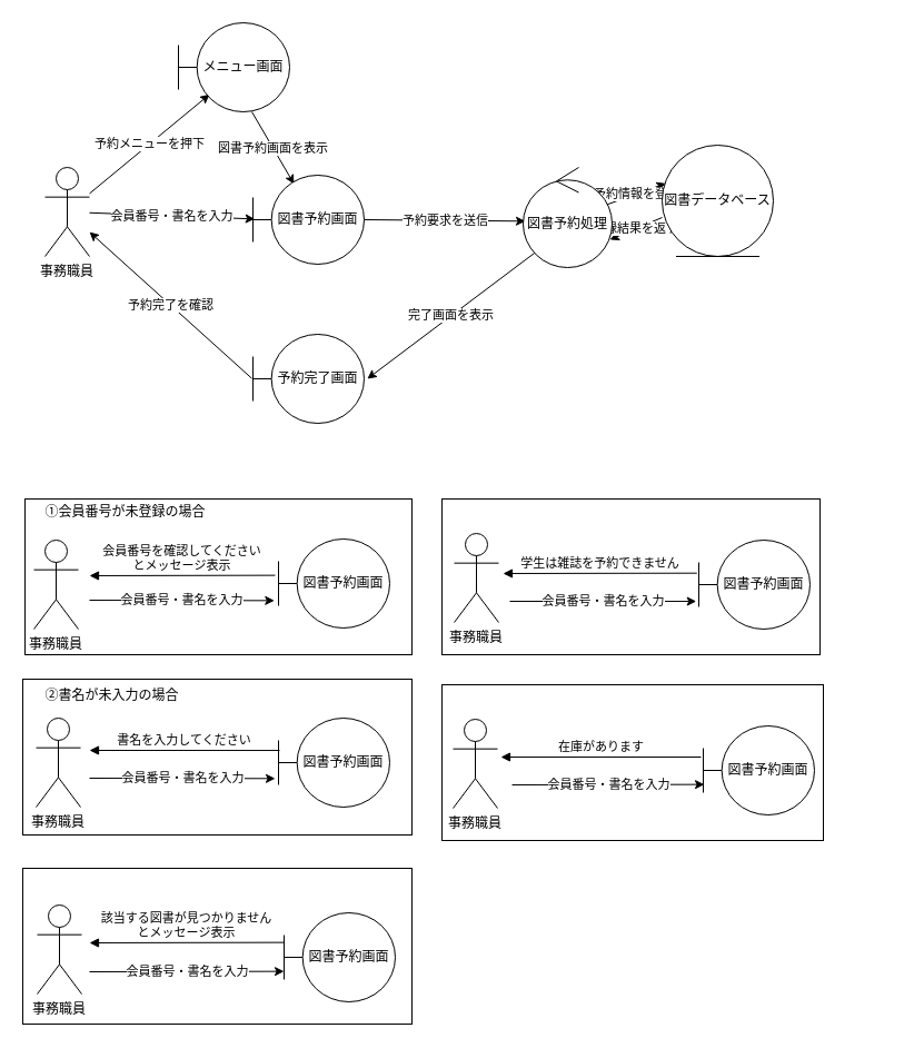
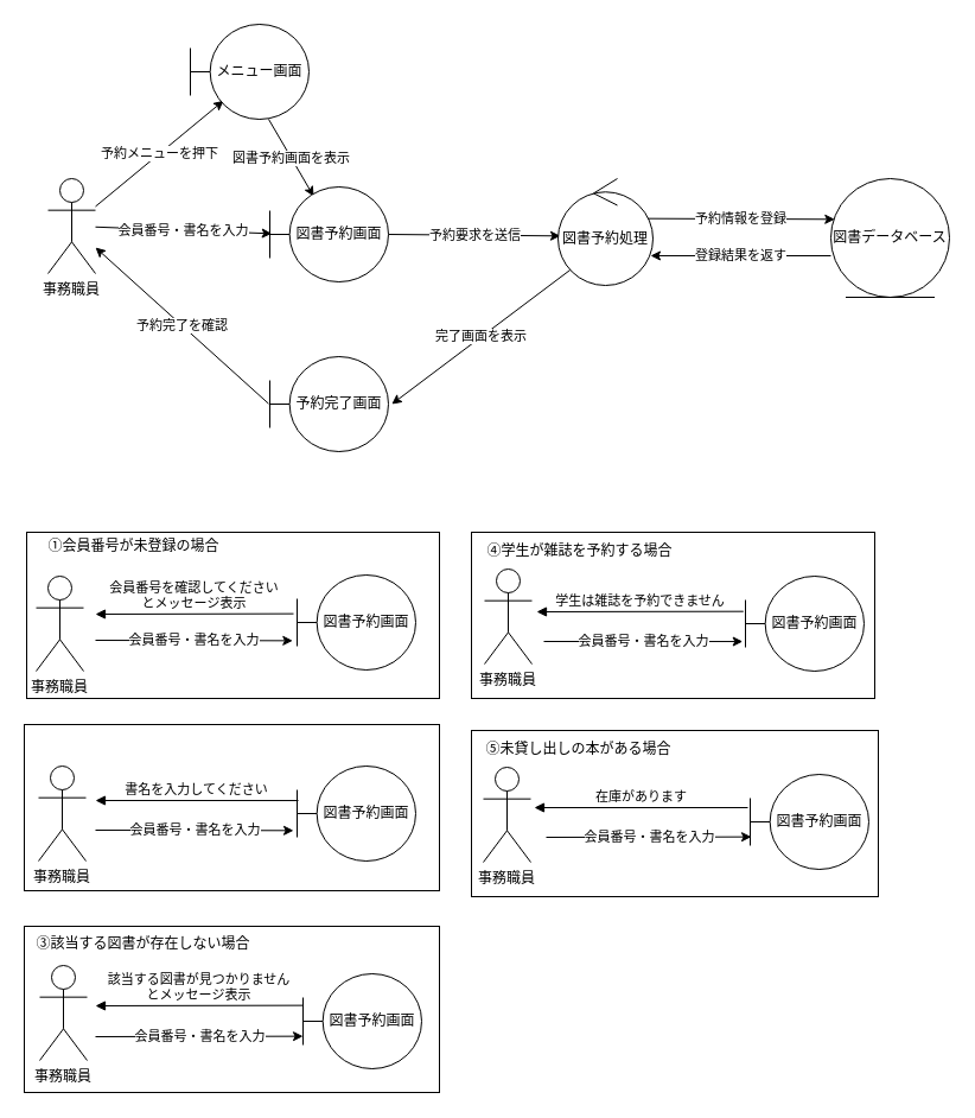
  <mxCell id="0" />
  <mxCell id="1" parent="0" />
  <mxCell id="2" value="事務職員" style="shape=umlActor;verticalLabelPosition=bottom;verticalAlign=top;" parent="1" vertex="1"><mxGeometry x="40" y="150" width="40" height="80" as="geometry" /></mxCell>
  <mxCell id="3" value="予約メニューを押下" style="endArrow=classic;html=1;entryX=0.28;entryY=0.804;entryDx=0;entryDy=0;entryPerimeter=0;" parent="1" source="2" target="11" edge="1"><mxGeometry relative="1" as="geometry"><mxPoint x="181.941" y="90.923" as="targetPoint" /></mxGeometry></mxCell>
  <mxCell id="4" value="図書予約画面を表示" style="endArrow=classic;html=1;entryX=0.31;entryY=0.1;entryDx=0;entryDy=0;entryPerimeter=0;" parent="1" edge="1"><mxGeometry relative="1" as="geometry"><mxPoint x="226" y="100" as="sourcePoint" /><mxPoint x="264" y="165" as="targetPoint" /></mxGeometry></mxCell>
  <mxCell id="5" value="会員番号・書名を入力" style="endArrow=classic;html=1;entryX=0.017;entryY=0.492;entryDx=0;entryDy=0;entryPerimeter=0;" parent="1" source="2" target="12" edge="1"><mxGeometry relative="1" as="geometry"><mxPoint x="220.139" y="197.279" as="targetPoint" /></mxGeometry></mxCell>
  <mxCell id="6" value="予約要求を送信" style="endArrow=classic;html=1;exitX=0.997;exitY=0.5;exitDx=0;exitDy=0;exitPerimeter=0;entryX=0.025;entryY=0.537;entryDx=0;entryDy=0;entryPerimeter=0;" parent="1" source="12" target="14" edge="1"><mxGeometry relative="1" as="geometry"><mxPoint x="340" y="200" as="sourcePoint" /><mxPoint x="460.019" y="198" as="targetPoint" /></mxGeometry></mxCell>
  <mxCell id="7" value="予約情報を登録" style="endArrow=classic;html=1;exitX=0.933;exitY=0.374;exitDx=0;exitDy=0;exitPerimeter=0;entryX=0.033;entryY=0.343;entryDx=0;entryDy=0;entryPerimeter=0;" parent="1" source="14" target="15" edge="1"><mxGeometry relative="1" as="geometry"><mxPoint x="579.995" y="197.5" as="sourcePoint" /><mxPoint x="700" y="184" as="targetPoint" /></mxGeometry></mxCell>
  <mxCell id="8" value="登録結果を返す" style="endArrow=classic;html=1;entryX=0.975;entryY=0.722;entryDx=0;entryDy=0;entryPerimeter=0;exitX=0;exitY=0.65;exitDx=0;exitDy=0;exitPerimeter=0;" parent="1" source="15" target="14" edge="1"><mxGeometry relative="1" as="geometry"><mxPoint x="700" y="215" as="sourcePoint" /><mxPoint x="579.982" y="197.973" as="targetPoint" /></mxGeometry></mxCell>
  <mxCell id="9" value="完了画面を表示" style="endArrow=classic;html=1;" parent="1" edge="1"><mxGeometry relative="1" as="geometry"><mxPoint x="480.216" y="226.943" as="sourcePoint" /><mxPoint x="329.797" y="340.065" as="targetPoint" /></mxGeometry></mxCell>
  <mxCell id="10" value="予約完了を確認" style="endArrow=classic;html=1;exitX=-0.01;exitY=0.496;exitDx=0;exitDy=0;exitPerimeter=0;" parent="1" source="13" target="2" edge="1"><mxGeometry relative="1" as="geometry"><mxPoint x="190" y="320" as="sourcePoint" /></mxGeometry></mxCell>
  <mxCell id="11" value="メニュー画面" style="shape=umlBoundary;whiteSpace=wrap;html=1;" parent="1" vertex="1"><mxGeometry x="160" y="20" width="100" height="80" as="geometry" /></mxCell>
  <mxCell id="12" value="図書予約画面" style="shape=umlBoundary;whiteSpace=wrap;html=1;" parent="1" vertex="1"><mxGeometry x="227" y="157" width="100" height="80" as="geometry" /></mxCell>
  <mxCell id="13" value="予約完了画面" style="shape=umlBoundary;whiteSpace=wrap;html=1;" parent="1" vertex="1"><mxGeometry x="227" y="300" width="100" height="80" as="geometry" /></mxCell>
  <mxCell id="14" value="図書予約処理" style="ellipse;shape=umlControl;whiteSpace=wrap;html=1;" parent="1" vertex="1"><mxGeometry x="470" y="150" width="80" height="90" as="geometry" /></mxCell>
- <mxCell id="15" value="図書データベース" style="ellipse;shape=umlEntity;whiteSpace=wrap;html=1;" parent="1" vertex="1"><mxGeometry x="595" y="130" width="100" height="100" as="geometry" /></mxCell>
+ <mxCell id="15" value="図書データベース" style="ellipse;shape=umlEntity;whiteSpace=wrap;html=1;" parent="1" vertex="1"><mxGeometry x="700" y="150" width="100" height="100" as="geometry" /></mxCell>
  <mxCell id="16" value="事務職員" style="shape=umlActor;verticalLabelPosition=bottom;verticalAlign=top;" vertex="1" parent="1"><mxGeometry x="30" y="485" width="40" height="80" as="geometry" /></mxCell>
  <mxCell id="17" value="①会員番号が未登録の場合" style="text;html=1;align=center;verticalAlign=middle;resizable=0;points=[];autosize=1;strokeColor=none;fillColor=none;" vertex="1" parent="1"><mxGeometry x="27" y="445" width="170" height="30" as="geometry" /></mxCell>
  <mxCell id="18" value="会員番号を確認してください&lt;br&gt;とメッセージ表示" style="html=1;verticalAlign=bottom;endArrow=block;curved=0;rounded=0;labelBackgroundColor=none;exitX=-0.03;exitY=0.408;exitDx=0;exitDy=0;exitPerimeter=0;" edge="1" parent="1" source="19"><mxGeometry width="80" relative="1" as="geometry"><mxPoint x="207.7" y="516.64" as="sourcePoint" /><mxPoint x="80" y="517" as="targetPoint" /></mxGeometry></mxCell>
  <mxCell id="19" value="図書予約画面" style="shape=umlBoundary;whiteSpace=wrap;html=1;" vertex="1" parent="1"><mxGeometry x="250" y="484" width="100" height="80" as="geometry" /></mxCell>
  <mxCell id="20" value="" style="whiteSpace=wrap;html=1;fillColor=none;" vertex="1" parent="1"><mxGeometry x="22" y="448" width="348" height="140" as="geometry" /></mxCell>
  <mxCell id="21" value="" style="whiteSpace=wrap;html=1;fillColor=none;" vertex="1" parent="1"><mxGeometry x="20" y="610" width="350" height="140" as="geometry" /></mxCell>
- <mxCell id="22" value="②書名が未入力の場合" style="text;html=1;align=center;verticalAlign=middle;resizable=0;points=[];autosize=1;strokeColor=none;fillColor=none;" vertex="1" parent="1"><mxGeometry x="30" y="610" width="140" height="30" as="geometry" /></mxCell>
  <mxCell id="23" value="事務職員" style="shape=umlActor;verticalLabelPosition=bottom;verticalAlign=top;" vertex="1" parent="1"><mxGeometry x="32" y="645" width="40" height="80" as="geometry" /></mxCell>
  <mxCell id="24" value="図書予約画面" style="shape=umlBoundary;whiteSpace=wrap;html=1;" vertex="1" parent="1"><mxGeometry x="250" y="645" width="100" height="80" as="geometry" /></mxCell>
  <mxCell id="25" value="" style="whiteSpace=wrap;html=1;fillColor=none;" vertex="1" parent="1"><mxGeometry x="20" y="780" width="350" height="140" as="geometry" /></mxCell>
+ <mxCell id="26" value="③該当する図書が存在しない場合" style="text;html=1;align=center;verticalAlign=middle;resizable=0;points=[];autosize=1;strokeColor=none;fillColor=none;" vertex="1" parent="1"><mxGeometry x="20" y="780" width="200" height="30" as="geometry" /></mxCell>
  <mxCell id="27" value="事務職員" style="shape=umlActor;verticalLabelPosition=bottom;verticalAlign=top;" vertex="1" parent="1"><mxGeometry x="33" y="813" width="40" height="80" as="geometry" /></mxCell>
  <mxCell id="28" value="図書予約画面" style="shape=umlBoundary;whiteSpace=wrap;html=1;" vertex="1" parent="1"><mxGeometry x="255" y="820" width="100" height="80" as="geometry" /></mxCell>
  <mxCell id="29" value="" style="whiteSpace=wrap;html=1;fillColor=none;" vertex="1" parent="1"><mxGeometry x="397" y="448" width="340" height="140" as="geometry" /></mxCell>
+ <mxCell id="30" value="④学生が雑誌を予約する場合" style="text;html=1;align=center;verticalAlign=middle;resizable=0;points=[];autosize=1;strokeColor=none;fillColor=none;" vertex="1" parent="1"><mxGeometry x="398" y="449" width="180" height="30" as="geometry" /></mxCell>
  <mxCell id="31" value="事務職員" style="shape=umlActor;verticalLabelPosition=bottom;verticalAlign=top;" vertex="1" parent="1"><mxGeometry x="408" y="479" width="40" height="80" as="geometry" /></mxCell>
  <mxCell id="32" value="図書予約画面" style="shape=umlBoundary;whiteSpace=wrap;html=1;" vertex="1" parent="1"><mxGeometry x="628" y="485" width="100" height="80" as="geometry" /></mxCell>
  <mxCell id="33" value="" style="whiteSpace=wrap;html=1;fillColor=none;" vertex="1" parent="1"><mxGeometry x="397" y="615" width="343" height="140" as="geometry" /></mxCell>
+ <mxCell id="34" value="⑤未貸し出しの本がある場合" style="text;html=1;align=center;verticalAlign=middle;resizable=0;points=[];autosize=1;strokeColor=none;fillColor=none;" vertex="1" parent="1"><mxGeometry x="397" y="616" width="180" height="30" as="geometry" /></mxCell>
  <mxCell id="35" value="事務職員" style="shape=umlActor;verticalLabelPosition=bottom;verticalAlign=top;" vertex="1" parent="1"><mxGeometry x="407" y="646" width="40" height="80" as="geometry" /></mxCell>
  <mxCell id="36" value="図書予約画面" style="shape=umlBoundary;whiteSpace=wrap;html=1;" vertex="1" parent="1"><mxGeometry x="632" y="652" width="100" height="80" as="geometry" /></mxCell>
  <mxCell id="37" value="会員番号・書名を入力" style="endArrow=classic;html=1;entryX=-0.037;entryY=0.642;entryDx=0;entryDy=0;entryPerimeter=0;" edge="1" parent="1"><mxGeometry relative="1" as="geometry"><mxPoint x="246.3" y="539.36" as="targetPoint" /><mxPoint x="80" y="539" as="sourcePoint" /></mxGeometry></mxCell>
  <mxCell id="38" value="書名を入力してください" style="html=1;verticalAlign=bottom;endArrow=block;curved=0;rounded=0;labelBackgroundColor=none;exitX=0.01;exitY=0.363;exitDx=0;exitDy=0;exitPerimeter=0;" edge="1" parent="1" source="24"><mxGeometry width="80" relative="1" as="geometry"><mxPoint x="227" y="672.32" as="sourcePoint" /><mxPoint x="80" y="674" as="targetPoint" /></mxGeometry></mxCell>
  <mxCell id="39" value="会員番号・書名を入力" style="endArrow=classic;html=1;entryX=-0.023;entryY=0.688;entryDx=0;entryDy=0;entryPerimeter=0;" edge="1" parent="1" target="32"><mxGeometry relative="1" as="geometry"><mxPoint x="622.3" y="549.36" as="targetPoint" /><mxPoint x="458" y="540" as="sourcePoint" /></mxGeometry></mxCell>
  <mxCell id="40" value="学生は雑誌を予約できません" style="html=1;verticalAlign=bottom;endArrow=block;curved=0;rounded=0;labelBackgroundColor=none;exitX=-0.017;exitY=0.371;exitDx=0;exitDy=0;exitPerimeter=0;" edge="1" parent="1" source="32"><mxGeometry width="80" relative="1" as="geometry"><mxPoint x="620" y="515" as="sourcePoint" /><mxPoint x="452" y="515" as="targetPoint" /></mxGeometry></mxCell>
  <mxCell id="41" value="会員番号・書名を入力" style="endArrow=classic;html=1;entryX=-0.03;entryY=0.679;entryDx=0;entryDy=0;entryPerimeter=0;" edge="1" parent="1" target="24"><mxGeometry relative="1" as="geometry"><mxPoint x="239.3" y="696.36" as="targetPoint" /><mxPoint x="80" y="699" as="sourcePoint" /></mxGeometry></mxCell>
  <mxCell id="42" value="&lt;span style=&quot;color: rgb(0, 0, 0);&quot;&gt;該当する図書が見つかりません&lt;/span&gt;&lt;br style=&quot;color: rgb(63, 63, 63); scrollbar-color: rgb(226, 226, 226) rgb(251, 251, 251);&quot;&gt;&lt;span style=&quot;color: rgb(0, 0, 0);&quot;&gt;とメッセージ表示&lt;/span&gt;" style="html=1;verticalAlign=bottom;endArrow=block;curved=0;rounded=0;labelBackgroundColor=none;exitX=0;exitY=0.333;exitDx=0;exitDy=0;exitPerimeter=0;" edge="1" parent="1" source="28"><mxGeometry width="80" relative="1" as="geometry"><mxPoint x="247" y="851" as="sourcePoint" /><mxPoint x="80" y="847" as="targetPoint" /></mxGeometry></mxCell>
  <mxCell id="43" value="会員番号・書名を入力" style="endArrow=classic;html=1;entryX=0;entryY=0.658;entryDx=0;entryDy=0;entryPerimeter=0;" edge="1" parent="1" target="28"><mxGeometry relative="1" as="geometry"><mxPoint x="244" y="869" as="targetPoint" /><mxPoint x="80" y="873" as="sourcePoint" /></mxGeometry></mxCell>
  <mxCell id="44" value="在庫があります" style="html=1;verticalAlign=bottom;endArrow=block;curved=0;rounded=0;labelBackgroundColor=none;" edge="1" parent="1"><mxGeometry width="80" relative="1" as="geometry"><mxPoint x="630" y="680" as="sourcePoint" /><mxPoint x="450" y="680" as="targetPoint" /></mxGeometry></mxCell>
  <mxCell id="45" value="会員番号・書名を入力" style="endArrow=classic;html=1;entryX=0.01;entryY=0.658;entryDx=0;entryDy=0;entryPerimeter=0;" edge="1" parent="1" target="36"><mxGeometry relative="1" as="geometry"><mxPoint x="621" y="706" as="targetPoint" /><mxPoint x="460" y="705" as="sourcePoint" /></mxGeometry></mxCell>
